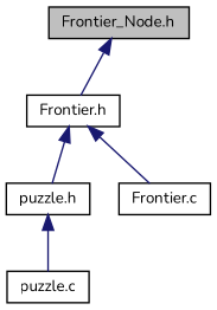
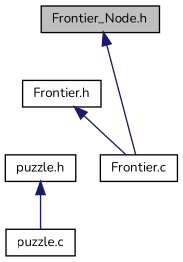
  digraph {
    fontname=Nunito
    node [color=black fillcolor=white fontname=Nunito fontsize=10 shape=record style=filled]
    edge [color=midnightblue dir=back fontname=Nunito fontsize=10 labelfontname=Helvetica labelfontsize=10 style=solid]
    n1 [fillcolor=grey75 fontcolor=black height=0.2 label="Frontier_Node.h" width=0.4]
    n2 [height=0.2 label="Frontier.h" width=0.4]
    n3 [height=0.2 label="puzzle.h" width=0.4]
    n4 [height=0.2 label="Frontier.c" width=0.4]
    n5 [height=0.2 label="puzzle.c" width=0.4]
-   n1 -> n2
-   n2 -> n3
+   n1 -> n4
    n2 -> n4
    n3 -> n5
  }
